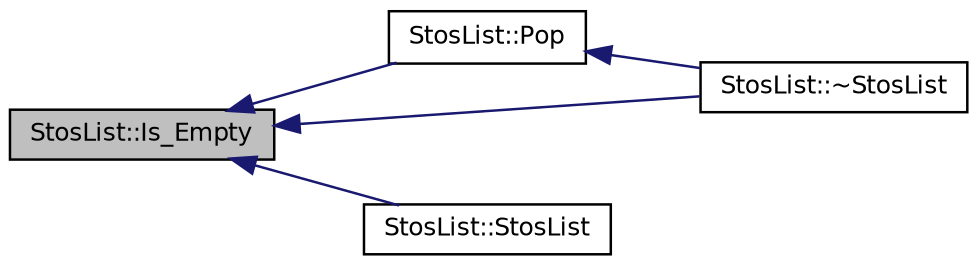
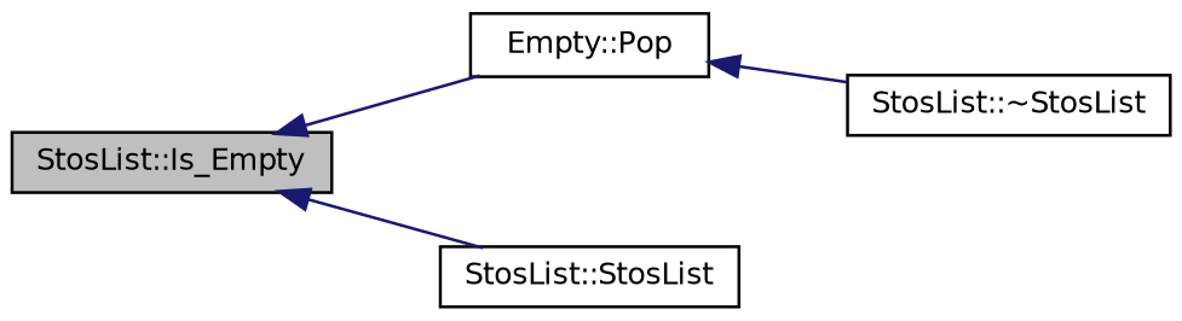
  digraph {
    rankdir=LR
    node [color=black fillcolor=white fontname=Helvetica fontsize=10 shape=record style=filled]
    edge [color=midnightblue dir=back fontname=Helvetica fontsize=10 labelfontname=Helvetica labelfontsize=10 style=solid]
    n1 [fillcolor=grey75 fontcolor=black height=0.2 label="StosList::Is_Empty" width=0.4]
-   n2 [height=0.2 label="StosList::Pop" width=0.4]
+   n2 [height=0.2 label="Empty::Pop" width=0.4]
    n3 [height=0.2 label="StosList::~StosList" width=0.4]
    n4 [height=0.2 label="StosList::StosList" width=0.4]
    n1 -> n2
-   n1 -> n3
    n1 -> n4
    n2 -> n3
  }
